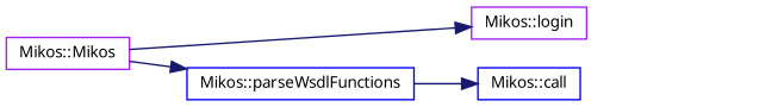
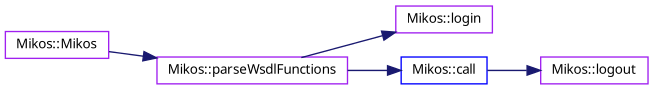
  digraph {
    rankdir=LR
    node [color=purple fillcolor=white fontname="FreeSans.ttf" fontsize=10 shape=record style=filled]
    edge [color=midnightblue fontname="FreeSans.ttf" fontsize=10 labelfontname="FreeSans.ttf" labelfontsize=10 style=solid]
    n1 [height=0.2 label="Mikos::Mikos" width=0.4]
    n2 [height=0.2 label="Mikos::login" width=0.4]
-   n3 [color=blue height=0.2 label="Mikos::parseWsdlFunctions" width=0.4]
+   n3 [height=0.2 label="Mikos::parseWsdlFunctions" width=0.4]
    n4 [color=blue height=0.2 label="Mikos::call" width=0.4]
-   n1 -> n2
+   n5 [height=0.2 label="Mikos::logout" width=0.4]
+   n3 -> n2
    n1 -> n3
    n3 -> n4
+   n4 -> n5
  }
